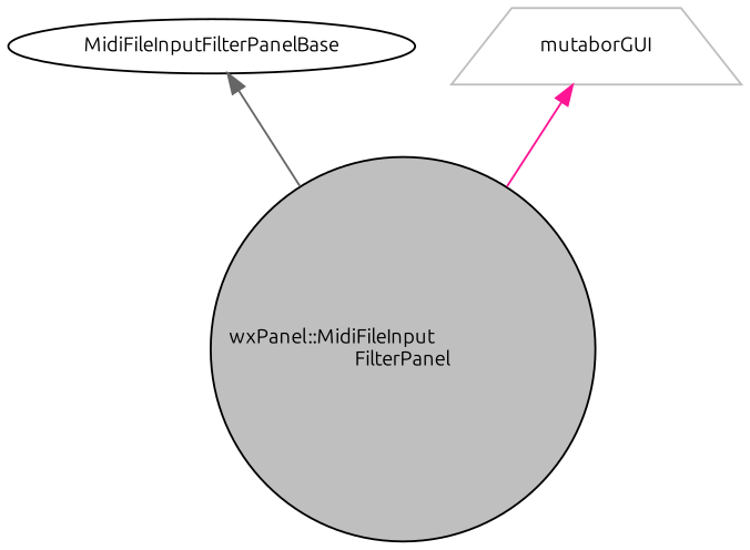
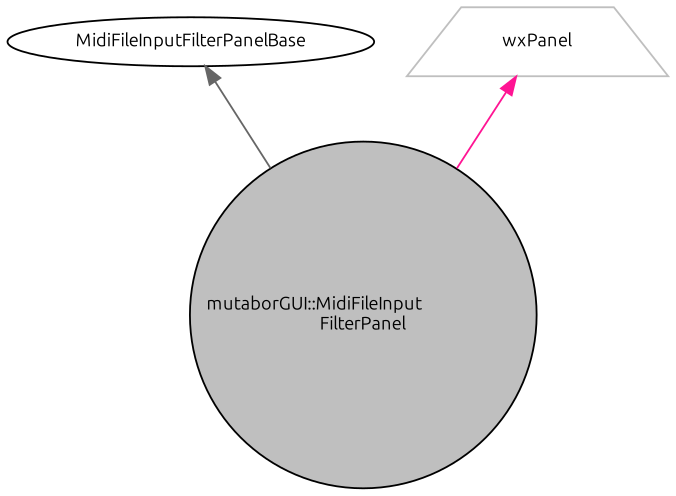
  digraph {
    fontname=Ubuntu
    node [color=black fillcolor=white fontname=Ubuntu fontsize=10 style=filled]
    edge [dir=back fontname=Ubuntu fontsize=10 labelfontname=Sans labelfontsize=10 style=solid]
-   n1 [fillcolor=grey75 fontcolor=black height=0.2 label="wxPanel::MidiFileInput\lFilterPanel" shape=circle width=0.4]
+   n1 [fillcolor=grey75 fontcolor=black height=0.2 label="mutaborGUI::MidiFileInput\lFilterPanel" shape=circle width=0.4]
    n2 [height=0.2 label=MidiFileInputFilterPanelBase shape=ellipse width=0.4]
-   n3 [color=grey75 height=0.2 label=mutaborGUI shape=trapezium width=0.4]
+   n3 [color=grey75 height=0.2 label=wxPanel shape=trapezium width=0.4]
    n2 -> n1 [color=gray40]
    n3 -> n1 [color=deeppink]
  }
